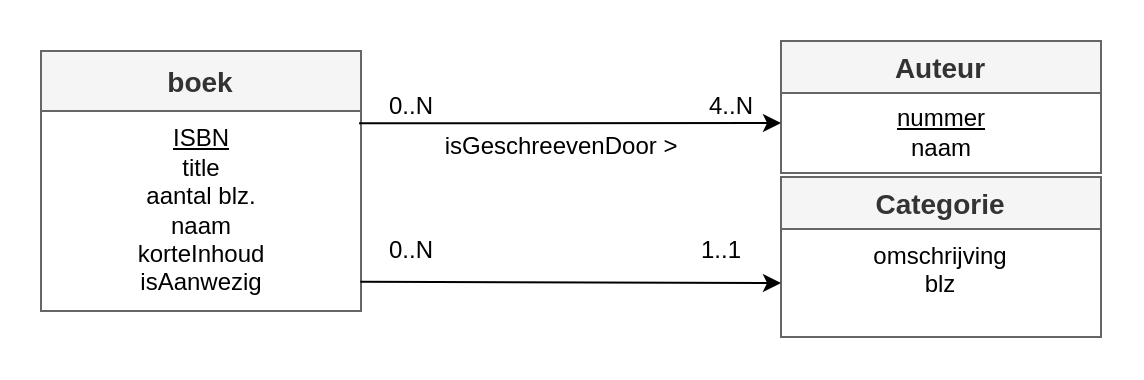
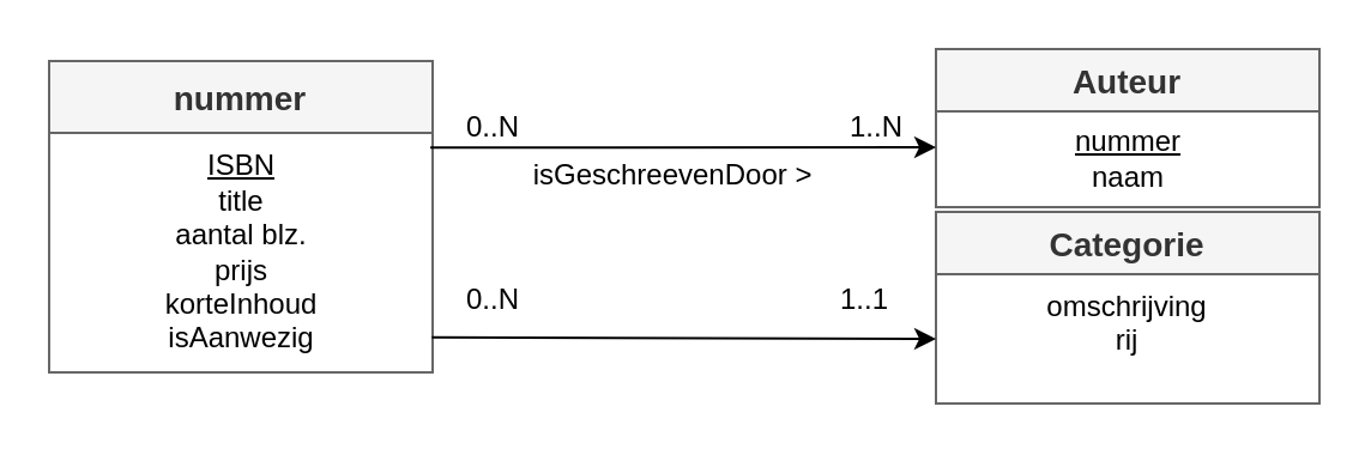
  <mxCell id="0" />
  <mxCell id="1" parent="0" />
- <mxCell id="2" value="boek" style="swimlane;fontStyle=1;childLayout=stackLayout;horizontal=1;startSize=30;horizontalStack=0;resizeParent=1;resizeParentMax=0;resizeLast=0;collapsible=1;marginBottom=0;align=center;fontSize=14;strokeColor=#666666;fillColor=#f5f5f5;fontColor=#333333;" parent="1" vertex="1"><mxGeometry x="20" y="25" width="160" height="130" as="geometry" /></mxCell>
- <mxCell id="3" value="&lt;div style=&quot;&quot;&gt;&lt;span style=&quot;background-color: initial;&quot;&gt;&lt;u&gt;ISBN&lt;/u&gt;&lt;/span&gt;&lt;/div&gt;&lt;span style=&quot;&quot;&gt;title&lt;/span&gt;&lt;br style=&quot;padding: 0px; margin: 0px;&quot;&gt;&lt;span style=&quot;&quot;&gt;aantal blz.&lt;/span&gt;&lt;br style=&quot;padding: 0px; margin: 0px;&quot;&gt;&lt;span style=&quot;&quot;&gt;naam&lt;/span&gt;&lt;br style=&quot;padding: 0px; margin: 0px;&quot;&gt;&lt;span style=&quot;&quot;&gt;korteInhoud&lt;/span&gt;&lt;br style=&quot;padding: 0px; margin: 0px;&quot;&gt;&lt;span style=&quot;&quot;&gt;isAanwezig&lt;/span&gt;" style="text;html=1;align=center;verticalAlign=middle;resizable=0;points=[];autosize=1;strokeColor=none;fillColor=none;" parent="2" vertex="1"><mxGeometry y="30" width="160" height="100" as="geometry" /></mxCell>
+ <mxCell id="2" value="nummer" style="swimlane;fontStyle=1;childLayout=stackLayout;horizontal=1;startSize=30;horizontalStack=0;resizeParent=1;resizeParentMax=0;resizeLast=0;collapsible=1;marginBottom=0;align=center;fontSize=14;strokeColor=#666666;fillColor=#f5f5f5;fontColor=#333333;" parent="1" vertex="1"><mxGeometry x="20" y="25" width="160" height="130" as="geometry" /></mxCell>
+ <mxCell id="3" value="&lt;div style=&quot;&quot;&gt;&lt;span style=&quot;background-color: initial;&quot;&gt;&lt;u&gt;ISBN&lt;/u&gt;&lt;/span&gt;&lt;/div&gt;&lt;span style=&quot;&quot;&gt;title&lt;/span&gt;&lt;br style=&quot;padding: 0px; margin: 0px;&quot;&gt;&lt;span style=&quot;&quot;&gt;aantal blz.&lt;/span&gt;&lt;br style=&quot;padding: 0px; margin: 0px;&quot;&gt;&lt;span style=&quot;&quot;&gt;prijs&lt;/span&gt;&lt;br style=&quot;padding: 0px; margin: 0px;&quot;&gt;&lt;span style=&quot;&quot;&gt;korteInhoud&lt;/span&gt;&lt;br style=&quot;padding: 0px; margin: 0px;&quot;&gt;&lt;span style=&quot;&quot;&gt;isAanwezig&lt;/span&gt;" style="text;html=1;align=center;verticalAlign=middle;resizable=0;points=[];autosize=1;strokeColor=none;fillColor=none;" parent="2" vertex="1"><mxGeometry y="30" width="160" height="100" as="geometry" /></mxCell>
  <mxCell id="4" value="Auteur" style="swimlane;fontStyle=1;childLayout=stackLayout;horizontal=1;startSize=26;horizontalStack=0;resizeParent=1;resizeParentMax=0;resizeLast=0;collapsible=1;marginBottom=0;align=center;fontSize=14;strokeColor=#666666;fillColor=#f5f5f5;fontColor=#333333;" parent="1" vertex="1"><mxGeometry x="390" y="20" width="160" height="66" as="geometry" /></mxCell>
  <mxCell id="5" value="&lt;u&gt;nummer&lt;/u&gt;&lt;br&gt;naam" style="text;html=1;align=center;verticalAlign=middle;resizable=0;points=[];autosize=1;strokeColor=none;fillColor=none;" vertex="1" parent="4"><mxGeometry y="26" width="160" height="40" as="geometry" /></mxCell>
  <mxCell id="6" style="edgeStyle=none;html=1;entryX=0;entryY=0.5;entryDx=0;entryDy=0;exitX=0.994;exitY=0.174;exitDx=0;exitDy=0;exitPerimeter=0;" parent="1" edge="1"><mxGeometry relative="1" as="geometry"><mxPoint x="179.04" y="61.1" as="sourcePoint" /><mxPoint x="390" y="61" as="targetPoint" /></mxGeometry></mxCell>
  <mxCell id="7" value="Categorie" style="swimlane;fontStyle=1;childLayout=stackLayout;horizontal=1;startSize=26;horizontalStack=0;resizeParent=1;resizeParentMax=0;resizeLast=0;collapsible=1;marginBottom=0;align=center;fontSize=14;strokeColor=#666666;fillColor=#f5f5f5;fontColor=#333333;" parent="1" vertex="1"><mxGeometry x="390" y="88" width="160" height="80" as="geometry" /></mxCell>
- <mxCell id="8" value="omschrijving&#10;blz" style="text;strokeColor=none;fillColor=none;spacingLeft=4;spacingRight=4;overflow=hidden;rotatable=0;points=[[0,0.5],[1,0.5]];portConstraint=eastwest;fontSize=12;align=center;" parent="7" vertex="1"><mxGeometry y="26" width="160" height="54" as="geometry" /></mxCell>
+ <mxCell id="8" value="omschrijving&#10;rij" style="text;strokeColor=none;fillColor=none;spacingLeft=4;spacingRight=4;overflow=hidden;rotatable=0;points=[[0,0.5],[1,0.5]];portConstraint=eastwest;fontSize=12;align=center;" parent="7" vertex="1"><mxGeometry y="26" width="160" height="54" as="geometry" /></mxCell>
  <mxCell id="9" style="edgeStyle=none;html=1;entryX=0;entryY=0.5;entryDx=0;entryDy=0;exitX=0.998;exitY=0.854;exitDx=0;exitDy=0;exitPerimeter=0;" parent="1" source="3" target="8" edge="1"><mxGeometry relative="1" as="geometry"><mxPoint x="182.72" y="176.45" as="sourcePoint" /></mxGeometry></mxCell>
  <mxCell id="10" value="0..N" style="text;html=1;align=center;verticalAlign=middle;resizable=0;points=[];autosize=1;strokeColor=none;fillColor=none;" parent="1" vertex="1"><mxGeometry x="180" y="38" width="50" height="30" as="geometry" /></mxCell>
- <mxCell id="11" value="4..N" style="text;html=1;align=center;verticalAlign=middle;resizable=0;points=[];autosize=1;strokeColor=none;fillColor=none;" parent="1" vertex="1"><mxGeometry x="340" y="38" width="50" height="30" as="geometry" /></mxCell>
+ <mxCell id="11" value="1..N" style="text;html=1;align=center;verticalAlign=middle;resizable=0;points=[];autosize=1;strokeColor=none;fillColor=none;" parent="1" vertex="1"><mxGeometry x="340" y="38" width="50" height="30" as="geometry" /></mxCell>
  <mxCell id="12" value="0..N" style="text;html=1;align=center;verticalAlign=middle;resizable=0;points=[];autosize=1;strokeColor=none;fillColor=none;" parent="1" vertex="1"><mxGeometry x="180" y="110" width="50" height="30" as="geometry" /></mxCell>
  <mxCell id="13" value="1..1" style="text;html=1;align=center;verticalAlign=middle;resizable=0;points=[];autosize=1;strokeColor=none;fillColor=none;" parent="1" vertex="1"><mxGeometry x="340" y="110" width="40" height="30" as="geometry" /></mxCell>
  <mxCell id="14" value="isGeschreevenDoor &amp;gt;" style="text;html=1;align=center;verticalAlign=middle;resizable=0;points=[];autosize=1;strokeColor=none;fillColor=none;" parent="1" vertex="1"><mxGeometry x="210" y="58" width="140" height="30" as="geometry" /></mxCell>
